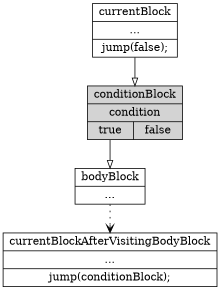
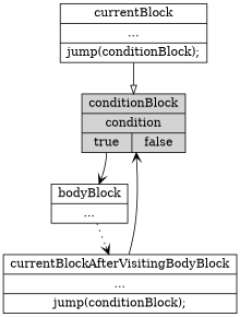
  digraph {
    node [shape=record]
    edge [arrowhead=onormal]
    n1 [color=black fillcolor=lightgrey label="{conditionBlock|condition|{<true>true|<false>false}}" style=filled]
    n2 [label="{bodyBlock|...}"]
    n3 [label="{currentBlockAfterVisitingBodyBlock|...|jump(conditionBlock);}"]
-   n4 [label="{currentBlock|...|jump(false);}"]
-   n1 -> n2 [tailport=true]
+   n4 [label="{currentBlock|...|jump(conditionBlock);}"]
+   n1 -> n2 [arrowhead=vee tailport=true]
    n2 -> n3 [arrowhead=vee style=dotted]
+   n3 -> n1 [arrowhead=vee]
    n4 -> n1
  }
